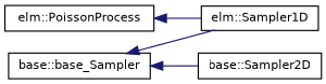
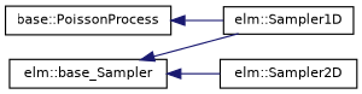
  digraph {
    rankdir=LR
    node [color=black fillcolor=white fontname=Helvetica fontsize=10 shape=record style=filled]
    edge [color=midnightblue dir=back fontname=Helvetica fontsize=10 labelfontname=Helvetica labelfontsize=10 style=solid]
-   n1 [height=0.2 label="base::base_Sampler" width=0.4]
+   n1 [height=0.2 label="elm::base_Sampler" width=0.4]
    n2 [height=0.2 label="elm::Sampler1D" width=0.4]
-   n3 [height=0.2 label="base::Sampler2D" width=0.4]
-   n4 [height=0.2 label="elm::PoissonProcess" width=0.4]
+   n3 [height=0.2 label="elm::Sampler2D" width=0.4]
+   n4 [height=0.2 label="base::PoissonProcess" width=0.4]
    n1 -> n2
    n1 -> n3
    n4 -> n2
  }
